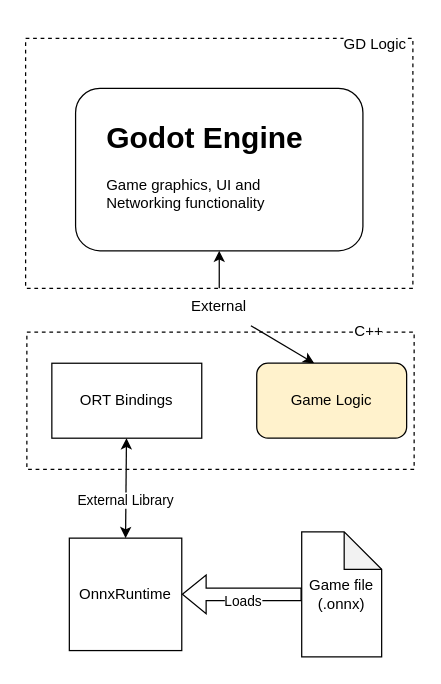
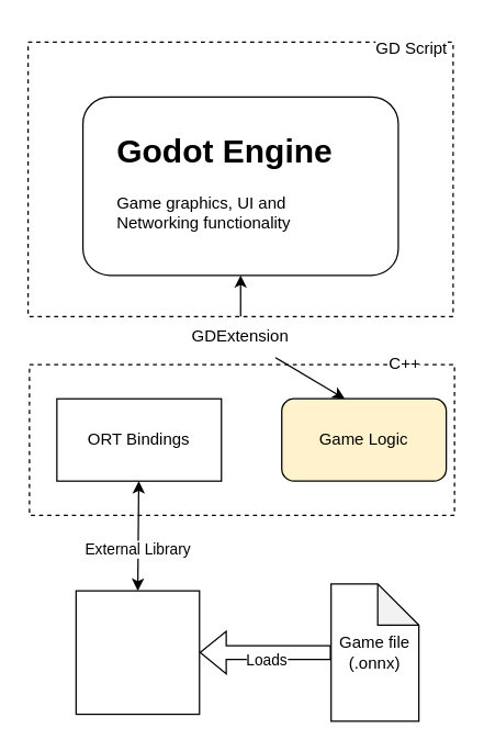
  <mxCell id="0" />
  <mxCell id="1" parent="0" />
  <mxCell id="2" value="" style="rounded=0;whiteSpace=wrap;html=1;dashed=1;fillColor=none;" vertex="1" parent="1"><mxGeometry x="21" y="265" width="310" height="110" as="geometry" /></mxCell>
  <mxCell id="3" value="" style="rounded=0;whiteSpace=wrap;html=1;dashed=1;fillColor=none;" vertex="1" parent="1"><mxGeometry x="20" y="30" width="310" height="200" as="geometry" /></mxCell>
  <mxCell id="4" value="" style="rounded=1;whiteSpace=wrap;html=1;" parent="1" vertex="1"><mxGeometry x="60" y="70" width="230" height="130" as="geometry" /></mxCell>
- <mxCell id="5" value="External&lt;br&gt;" style="text;html=1;strokeColor=none;fillColor=none;align=center;verticalAlign=middle;whiteSpace=wrap;rounded=0;labelBackgroundColor=default;" parent="1" vertex="1"><mxGeometry x="145" y="230" width="60" height="30" as="geometry" /></mxCell>
+ <mxCell id="5" value="GDExtension&lt;br&gt;" style="text;html=1;strokeColor=none;fillColor=none;align=center;verticalAlign=middle;whiteSpace=wrap;rounded=0;labelBackgroundColor=default;" parent="1" vertex="1"><mxGeometry x="145" y="230" width="60" height="30" as="geometry" /></mxCell>
  <mxCell id="6" value="ORT Bindings" style="whiteSpace=wrap;html=1;rounded=0;" parent="1" vertex="1"><mxGeometry x="41" y="290" width="120" height="60" as="geometry" /></mxCell>
  <mxCell id="7" value="" style="endArrow=classic;html=1;rounded=0;" parent="1" source="5" edge="1"><mxGeometry width="50" height="50" relative="1" as="geometry"><mxPoint x="171" y="350" as="sourcePoint" /><mxPoint x="251" y="290" as="targetPoint" /></mxGeometry></mxCell>
  <mxCell id="8" value="" style="endArrow=classic;html=1;rounded=0;" parent="1" source="5" target="4" edge="1"><mxGeometry width="50" height="50" relative="1" as="geometry"><mxPoint x="171" y="350" as="sourcePoint" /><mxPoint x="221" y="300" as="targetPoint" /></mxGeometry></mxCell>
  <mxCell id="9" value="Game Logic" style="rounded=1;whiteSpace=wrap;html=1;fillColor=#fff2cc;" parent="1" vertex="1"><mxGeometry x="205" y="290" width="120" height="60" as="geometry" /></mxCell>
  <mxCell id="10" value="&lt;h1&gt;Godot Engine&lt;/h1&gt;&lt;div&gt;Game graphics, UI and Networking functionality&lt;/div&gt;" style="text;html=1;strokeColor=none;fillColor=none;spacing=5;spacingTop=-20;whiteSpace=wrap;overflow=hidden;rounded=0;" parent="1" vertex="1"><mxGeometry x="80" y="90" width="190" height="95" as="geometry" /></mxCell>
  <mxCell id="11" value="" style="whiteSpace=wrap;html=1;aspect=fixed;" parent="1" vertex="1"><mxGeometry x="55" y="430" width="90" height="90" as="geometry" /></mxCell>
  <mxCell id="12" value="" style="endArrow=classic;startArrow=classic;html=1;rounded=0;exitX=0.5;exitY=0;exitDx=0;exitDy=0;" parent="1" source="11" target="6" edge="1"><mxGeometry width="50" height="50" relative="1" as="geometry"><mxPoint x="171" y="280" as="sourcePoint" /><mxPoint x="221" y="230" as="targetPoint" /></mxGeometry></mxCell>
  <mxCell id="13" value="&lt;div&gt;External Library&lt;/div&gt;" style="edgeLabel;html=1;align=center;verticalAlign=middle;resizable=0;points=[];" vertex="1" connectable="0" parent="12"><mxGeometry x="-0.262" y="1" relative="1" as="geometry"><mxPoint as="offset" /></mxGeometry></mxCell>
- <mxCell id="14" value="OnnxRuntime" style="text;html=1;strokeColor=none;fillColor=none;align=center;verticalAlign=middle;whiteSpace=wrap;rounded=0;" parent="1" vertex="1"><mxGeometry x="70" y="460" width="60" height="30" as="geometry" /></mxCell>
  <mxCell id="15" value="&lt;div&gt;C++&lt;/div&gt;" style="text;html=1;strokeColor=none;fillColor=none;align=center;verticalAlign=middle;whiteSpace=wrap;rounded=0;labelBackgroundColor=default;gradientColor=none;" vertex="1" parent="1"><mxGeometry x="265" y="250" width="60" height="30" as="geometry" /></mxCell>
- <mxCell id="16" value="GD Logic" style="text;html=1;strokeColor=none;fillColor=none;align=center;verticalAlign=middle;whiteSpace=wrap;rounded=0;labelBackgroundColor=default;gradientColor=none;" vertex="1" parent="1"><mxGeometry x="270" y="20" width="60" height="30" as="geometry" /></mxCell>
+ <mxCell id="16" value="GD Script" style="text;html=1;strokeColor=none;fillColor=none;align=center;verticalAlign=middle;whiteSpace=wrap;rounded=0;labelBackgroundColor=default;gradientColor=none;" vertex="1" parent="1"><mxGeometry x="270" y="20" width="60" height="30" as="geometry" /></mxCell>
  <mxCell id="17" value="Game file&lt;br&gt;(.onnx)" style="shape=note;whiteSpace=wrap;html=1;backgroundOutline=1;darkOpacity=0.05;" vertex="1" parent="1"><mxGeometry x="241" y="425" width="64" height="100" as="geometry" /></mxCell>
  <mxCell id="18" value="" style="shape=flexArrow;endArrow=classic;html=1;rounded=0;exitX=0;exitY=0.5;exitDx=0;exitDy=0;exitPerimeter=0;entryX=1;entryY=0.5;entryDx=0;entryDy=0;" edge="1" parent="1"><mxGeometry width="50" height="50" relative="1" as="geometry"><mxPoint x="241" y="475" as="sourcePoint" /><mxPoint x="145" y="475" as="targetPoint" /></mxGeometry></mxCell>
  <mxCell id="19" value="Loads" style="edgeLabel;html=1;align=center;verticalAlign=middle;resizable=0;points=[];" vertex="1" connectable="0" parent="18"><mxGeometry y="5" relative="1" as="geometry"><mxPoint as="offset" /></mxGeometry></mxCell>
